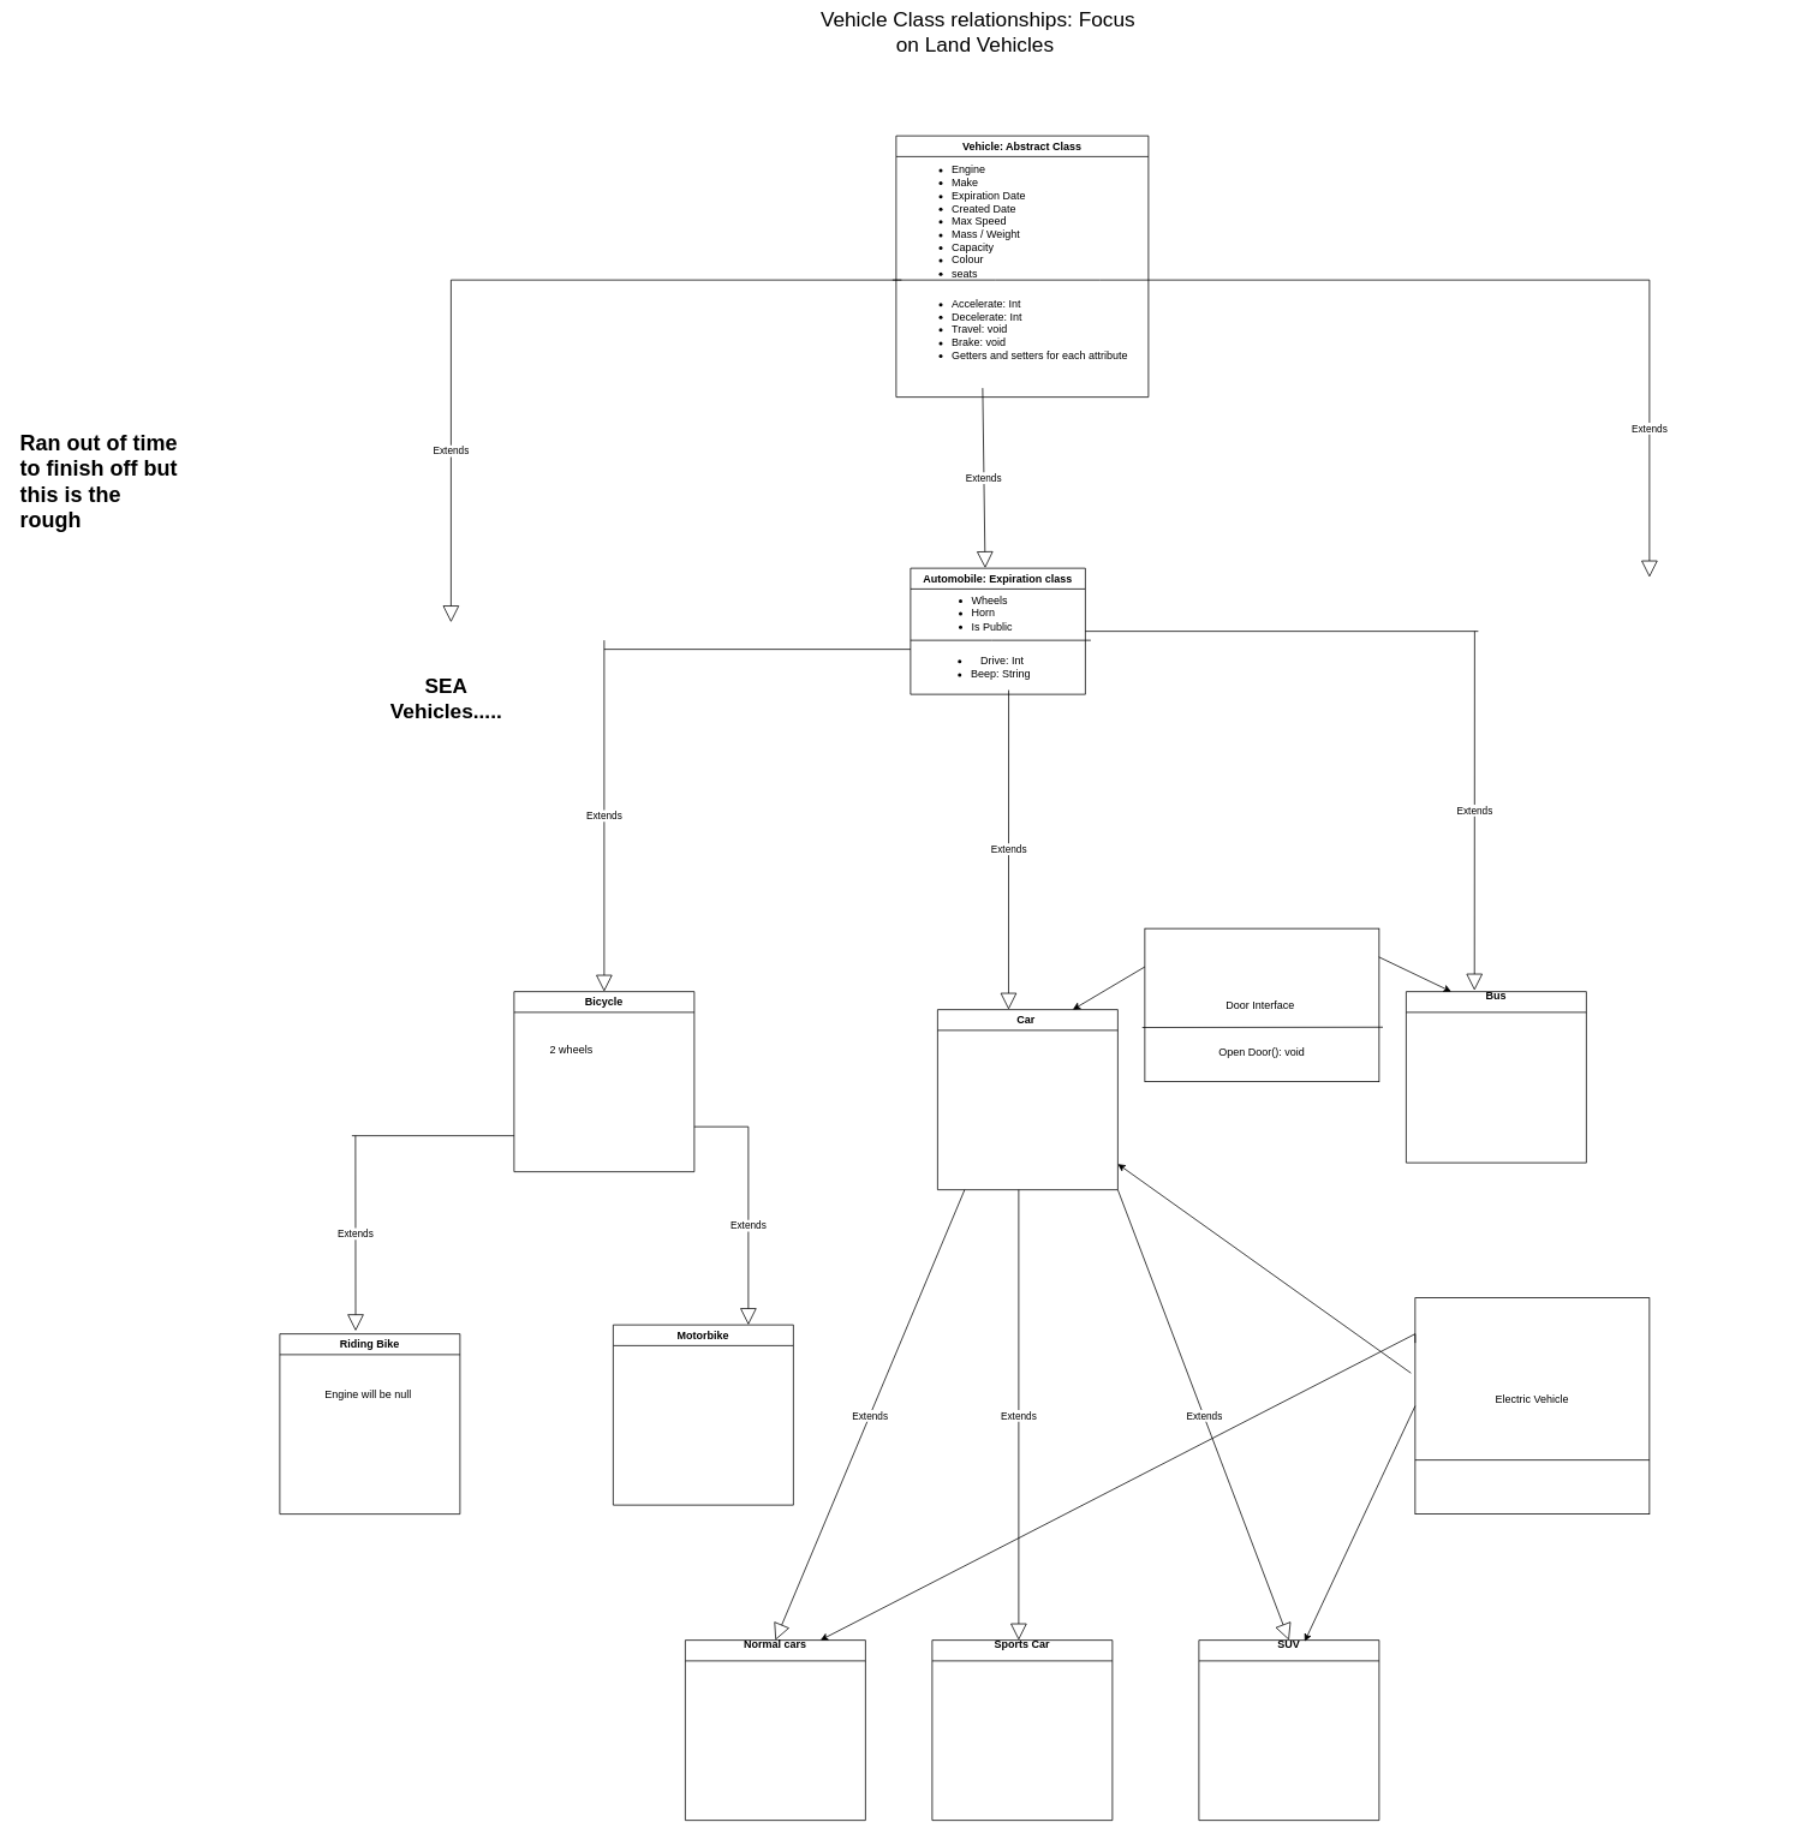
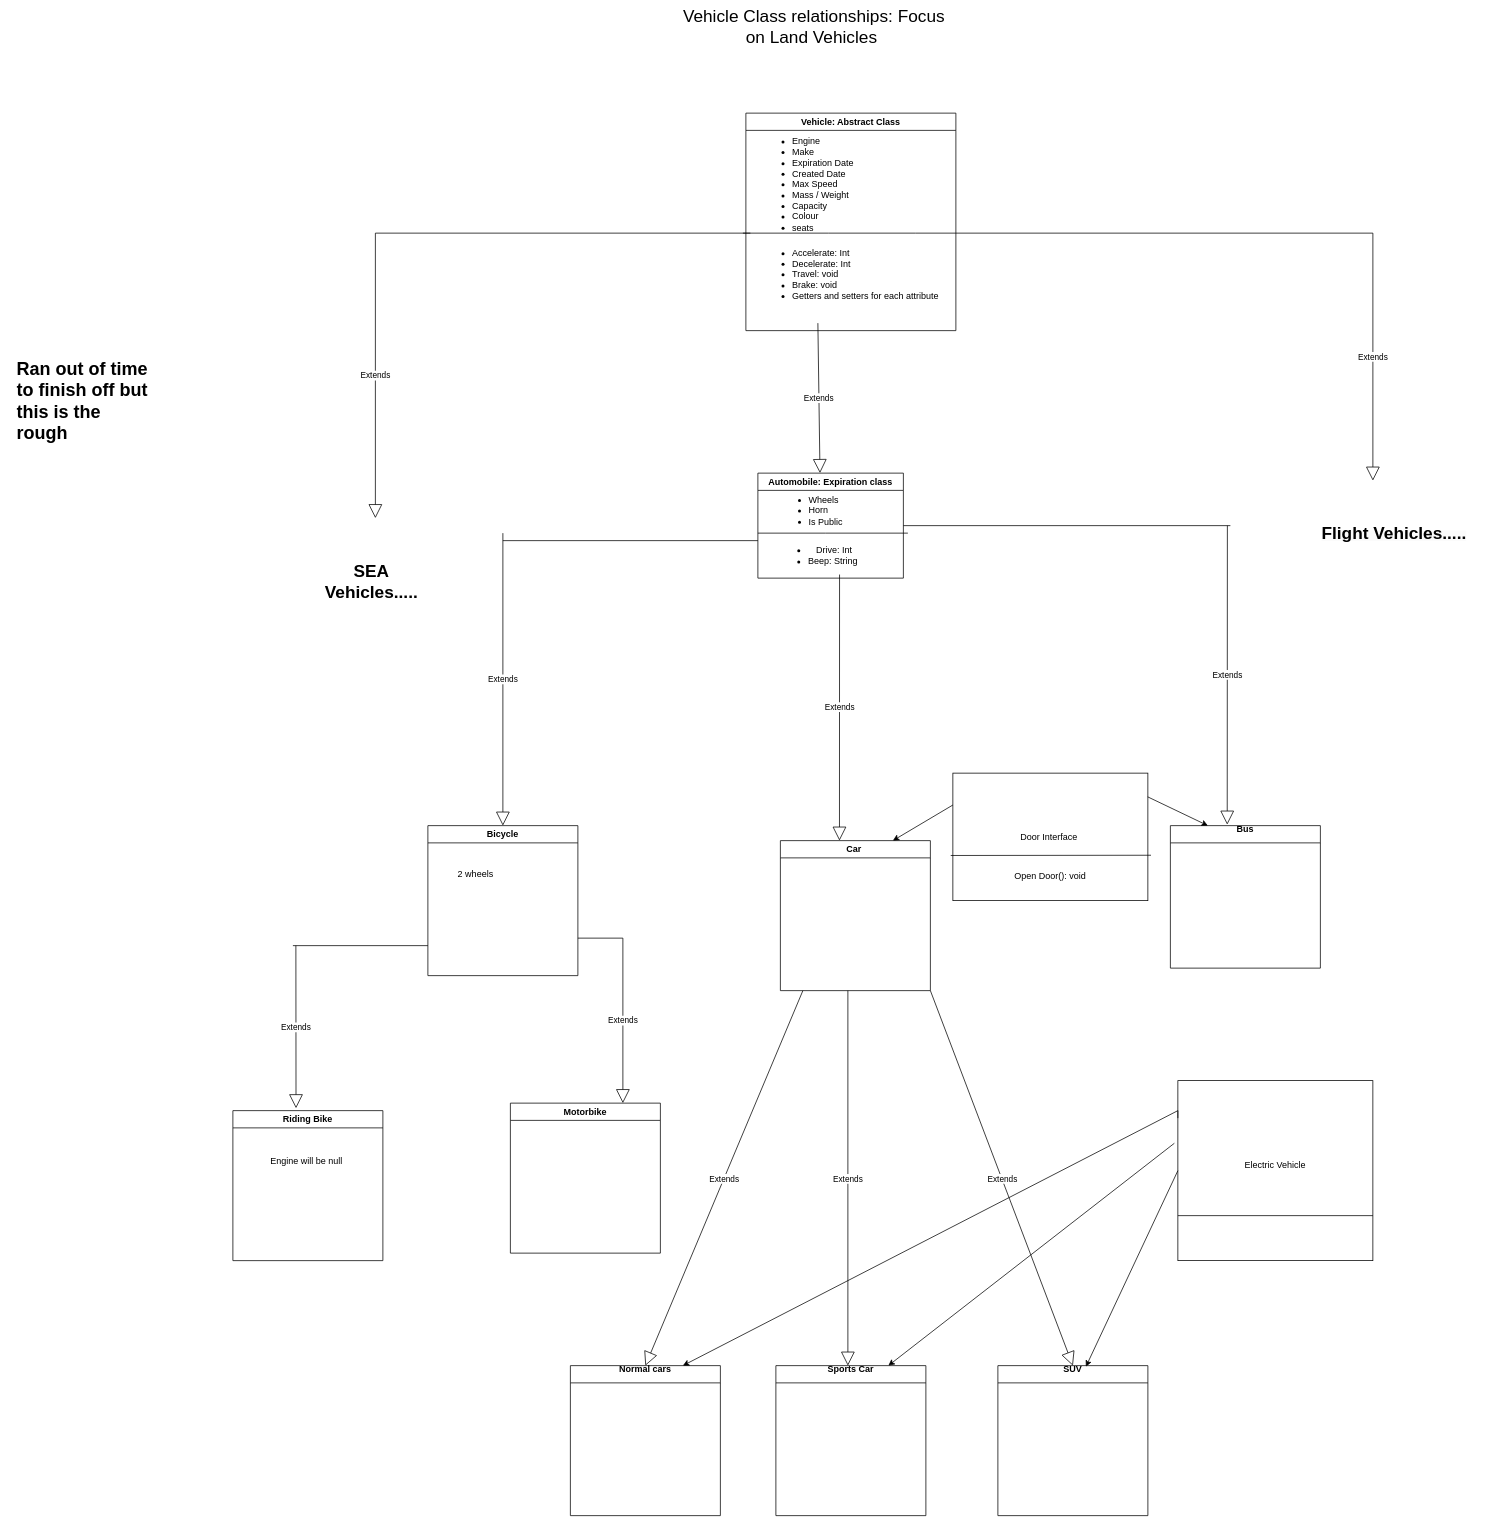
  <mxCell id="0" />
  <mxCell id="1" parent="0" />
  <mxCell id="2" value="Vehicle: Abstract Class" style="swimlane;whiteSpace=wrap;html=1;" vertex="1" parent="1"><mxGeometry x="994" y="150" width="280" height="290" as="geometry" /></mxCell>
  <mxCell id="3" value="&lt;div&gt;&lt;br&gt;&lt;/div&gt;&lt;ul&gt;&lt;li&gt;Engine&amp;nbsp;&lt;/li&gt;&lt;li&gt;Make&lt;/li&gt;&lt;li&gt;Expiration Date&amp;nbsp;&amp;nbsp;&lt;/li&gt;&lt;li&gt;Created Date&amp;nbsp;&lt;/li&gt;&lt;li&gt;Max Speed&lt;/li&gt;&lt;li&gt;Mass / Weight&amp;nbsp;&lt;/li&gt;&lt;li&gt;Capacity&lt;/li&gt;&lt;li&gt;Colour&lt;/li&gt;&lt;li&gt;seats&lt;/li&gt;&lt;/ul&gt;&lt;div&gt;&lt;div&gt;&lt;br&gt;&lt;/div&gt;&lt;/div&gt;" style="text;html=1;align=left;verticalAlign=middle;whiteSpace=wrap;rounded=0;" vertex="1" parent="2"><mxGeometry x="20" y="40" width="160" height="110" as="geometry" /></mxCell>
  <mxCell id="4" value="&lt;ul&gt;&lt;li&gt;Accelerate: Int&amp;nbsp;&lt;/li&gt;&lt;li&gt;Decelerate: Int&lt;/li&gt;&lt;li&gt;Travel: void&amp;nbsp;&lt;/li&gt;&lt;li&gt;Brake: void&amp;nbsp; &amp;nbsp;&lt;/li&gt;&lt;li&gt;Getters and setters for each attribute&amp;nbsp;&lt;/li&gt;&lt;/ul&gt;" style="text;html=1;align=left;verticalAlign=middle;resizable=0;points=[];autosize=1;strokeColor=none;fillColor=none;" vertex="1" parent="2"><mxGeometry x="20" y="160" width="260" height="110" as="geometry" /></mxCell>
  <mxCell id="5" value="&lt;span style=&quot;font-size: 23px;&quot;&gt;Vehicle Class relationships: Focus on Land Vehicles&amp;nbsp;&lt;/span&gt;" style="text;html=1;align=center;verticalAlign=middle;whiteSpace=wrap;rounded=0;" vertex="1" parent="1"><mxGeometry x="900" y="20" width="370" height="30" as="geometry" /></mxCell>
  <mxCell id="6" value="" style="endArrow=none;html=1;rounded=0;" edge="1" parent="1"><mxGeometry width="50" height="50" relative="1" as="geometry"><mxPoint x="990" y="310" as="sourcePoint" /><mxPoint x="1220" y="310" as="targetPoint" /><Array as="points"><mxPoint x="1104" y="310" /></Array></mxGeometry></mxCell>
  <mxCell id="7" value="Automobile: Expiration class" style="swimlane;whiteSpace=wrap;html=1;startSize=23;" vertex="1" parent="1"><mxGeometry x="1010" y="630" width="194" height="140" as="geometry" /></mxCell>
  <mxCell id="8" value="&lt;ul&gt;&lt;li&gt;Wheels&lt;/li&gt;&lt;li&gt;Horn&lt;/li&gt;&lt;li&gt;Is Public&amp;nbsp;&lt;/li&gt;&lt;/ul&gt;" style="text;html=1;align=left;verticalAlign=middle;whiteSpace=wrap;rounded=0;" vertex="1" parent="7"><mxGeometry x="26" y="35" width="124" height="30" as="geometry" /></mxCell>
  <mxCell id="9" value="&lt;ul&gt;&lt;li&gt;Drive: Int&lt;/li&gt;&lt;li&gt;Beep: String&amp;nbsp;&lt;/li&gt;&lt;/ul&gt;" style="text;html=1;align=center;verticalAlign=middle;whiteSpace=wrap;rounded=0;" vertex="1" parent="7"><mxGeometry y="90" width="164" height="40" as="geometry" /></mxCell>
  <mxCell id="10" value="" style="endArrow=none;html=1;rounded=0;" edge="1" parent="1"><mxGeometry width="50" height="50" relative="1" as="geometry"><mxPoint x="1010" y="710" as="sourcePoint" /><mxPoint x="1210" y="710" as="targetPoint" /><Array as="points"><mxPoint x="1100" y="710" /></Array></mxGeometry></mxCell>
  <mxCell id="11" value="Car&amp;nbsp;" style="swimlane;whiteSpace=wrap;html=1;" vertex="1" parent="1"><mxGeometry x="1040" y="1120" width="200" height="200" as="geometry" /></mxCell>
  <mxCell id="12" value="&lt;div&gt;Bicycle&lt;/div&gt;" style="swimlane;whiteSpace=wrap;html=1;" vertex="1" parent="1"><mxGeometry x="570" y="1100" width="200" height="200" as="geometry" /></mxCell>
  <mxCell id="13" value="2 wheels&amp;nbsp;" style="text;html=1;align=center;verticalAlign=middle;resizable=0;points=[];autosize=1;strokeColor=none;fillColor=none;" vertex="1" parent="12"><mxGeometry x="30" y="50" width="70" height="30" as="geometry" /></mxCell>
  <mxCell id="14" value="Bus&lt;div&gt;&lt;br&gt;&lt;/div&gt;" style="swimlane;whiteSpace=wrap;html=1;" vertex="1" parent="1"><mxGeometry x="1560" y="1100" width="200" height="190" as="geometry" /></mxCell>
  <mxCell id="15" value="Extends" style="endArrow=block;endSize=16;endFill=0;html=1;rounded=0;exitX=0.664;exitY=1.131;exitDx=0;exitDy=0;exitPerimeter=0;entryX=0.394;entryY=0;entryDx=0;entryDy=0;entryPerimeter=0;" edge="1" parent="1" source="9" target="11"><mxGeometry width="160" relative="1" as="geometry"><mxPoint x="900" y="690" as="sourcePoint" /><mxPoint x="900" y="990" as="targetPoint" /></mxGeometry></mxCell>
  <mxCell id="16" value="" style="endArrow=none;html=1;rounded=0;entryX=1;entryY=0.5;entryDx=0;entryDy=0;" edge="1" parent="1" target="7"><mxGeometry width="50" height="50" relative="1" as="geometry"><mxPoint x="1640" y="700" as="sourcePoint" /><mxPoint x="1030" y="900" as="targetPoint" /></mxGeometry></mxCell>
  <mxCell id="17" value="Extends" style="endArrow=block;endSize=16;endFill=0;html=1;rounded=0;entryX=0.379;entryY=-0.007;entryDx=0;entryDy=0;entryPerimeter=0;" edge="1" parent="1" target="14"><mxGeometry width="160" relative="1" as="geometry"><mxPoint x="1636" y="700" as="sourcePoint" /><mxPoint x="1090" y="930" as="targetPoint" /></mxGeometry></mxCell>
  <mxCell id="18" value="Extends" style="endArrow=block;endSize=16;endFill=0;html=1;rounded=0;entryX=0.5;entryY=0;entryDx=0;entryDy=0;" edge="1" parent="1" target="12"><mxGeometry width="160" relative="1" as="geometry"><mxPoint x="670" y="710" as="sourcePoint" /><mxPoint x="1110" y="1020" as="targetPoint" /></mxGeometry></mxCell>
  <mxCell id="19" value="" style="endArrow=none;html=1;rounded=0;entryX=0;entryY=0;entryDx=0;entryDy=0;" edge="1" parent="1" target="9"><mxGeometry width="50" height="50" relative="1" as="geometry"><mxPoint x="670" y="720" as="sourcePoint" /><mxPoint x="1050" y="370" as="targetPoint" /></mxGeometry></mxCell>
  <mxCell id="20" value="Extends" style="endArrow=block;endSize=16;endFill=0;html=1;rounded=0;entryX=0.427;entryY=-0.001;entryDx=0;entryDy=0;entryPerimeter=0;" edge="1" parent="1" target="7"><mxGeometry width="160" relative="1" as="geometry"><mxPoint x="1090" y="430" as="sourcePoint" /><mxPoint x="1330" y="640" as="targetPoint" /></mxGeometry></mxCell>
  <mxCell id="21" value="Extends" style="endArrow=block;endSize=16;endFill=0;html=1;rounded=0;" edge="1" parent="1"><mxGeometry width="160" relative="1" as="geometry"><mxPoint x="1830" y="310" as="sourcePoint" /><mxPoint x="1830" y="640" as="targetPoint" /></mxGeometry></mxCell>
  <mxCell id="22" value="Extends" style="endArrow=block;endSize=16;endFill=0;html=1;rounded=0;" edge="1" parent="1"><mxGeometry width="160" relative="1" as="geometry"><mxPoint x="500" y="310" as="sourcePoint" /><mxPoint x="500" y="690" as="targetPoint" /></mxGeometry></mxCell>
  <mxCell id="23" value="&lt;b&gt;&lt;font style=&quot;font-size: 23px;&quot;&gt;SEA Vehicles.....&lt;/font&gt;&lt;/b&gt;" style="text;html=1;align=center;verticalAlign=middle;whiteSpace=wrap;rounded=0;" vertex="1" parent="1"><mxGeometry x="440" y="730" width="110" height="90" as="geometry" /></mxCell>
+ <mxCell id="24" value="&lt;b style=&quot;forced-color-adjust: none; color: rgb(0, 0, 0); font-family: Helvetica; font-size: 12px; font-style: normal; font-variant-ligatures: normal; font-variant-caps: normal; letter-spacing: normal; orphans: 2; text-align: center; text-indent: 0px; text-transform: none; widows: 2; word-spacing: 0px; -webkit-text-stroke-width: 0px; white-space: normal; background-color: rgb(251, 251, 251); text-decoration-thickness: initial; text-decoration-style: initial; text-decoration-color: initial;&quot;&gt;&lt;font style=&quot;forced-color-adjust: none; font-size: 23px;&quot;&gt;Flight Vehicles.....&lt;/font&gt;&lt;/b&gt;" style="text;whiteSpace=wrap;html=1;" vertex="1" parent="1"><mxGeometry x="1760" y="690" width="210" height="50" as="geometry" /></mxCell>
  <mxCell id="25" value="" style="endArrow=none;html=1;rounded=0;" edge="1" parent="1"><mxGeometry width="50" height="50" relative="1" as="geometry"><mxPoint x="500" y="310" as="sourcePoint" /><mxPoint x="1000" y="310" as="targetPoint" /></mxGeometry></mxCell>
  <mxCell id="26" value="" style="endArrow=none;html=1;rounded=0;" edge="1" parent="1"><mxGeometry width="50" height="50" relative="1" as="geometry"><mxPoint x="1220" y="310" as="sourcePoint" /><mxPoint x="1830" y="310" as="targetPoint" /></mxGeometry></mxCell>
  <mxCell id="27" value="Extends" style="endArrow=block;endSize=16;endFill=0;html=1;rounded=0;" edge="1" parent="1"><mxGeometry x="0.004" width="160" relative="1" as="geometry"><mxPoint x="1130" y="1320" as="sourcePoint" /><mxPoint x="1130" y="1820" as="targetPoint" /><Array as="points" /><mxPoint as="offset" /></mxGeometry></mxCell>
  <mxCell id="28" value="Riding Bike" style="swimlane;whiteSpace=wrap;html=1;" vertex="1" parent="1"><mxGeometry x="310" y="1480" width="200" height="200" as="geometry" /></mxCell>
  <mxCell id="29" value="Engine will be null&amp;nbsp;&lt;div&gt;&lt;br&gt;&lt;/div&gt;" style="text;html=1;align=center;verticalAlign=middle;whiteSpace=wrap;rounded=0;" vertex="1" parent="28"><mxGeometry x="45" y="60" width="110" height="30" as="geometry" /></mxCell>
  <mxCell id="30" value="Motorbike" style="swimlane;whiteSpace=wrap;html=1;" vertex="1" parent="1"><mxGeometry x="680" y="1470" width="200" height="200" as="geometry" /></mxCell>
  <mxCell id="31" value="Extends" style="endArrow=block;endSize=16;endFill=0;html=1;rounded=0;entryX=0.75;entryY=0;entryDx=0;entryDy=0;" edge="1" parent="1" target="30"><mxGeometry width="160" relative="1" as="geometry"><mxPoint x="830" y="1250" as="sourcePoint" /><mxPoint x="1140" y="1550" as="targetPoint" /></mxGeometry></mxCell>
  <mxCell id="32" value="Door Interface&amp;nbsp;" style="html=1;whiteSpace=wrap;" vertex="1" parent="1"><mxGeometry x="1270" y="1030" width="260" height="170" as="geometry" /></mxCell>
  <mxCell id="33" value="" style="endArrow=none;html=1;rounded=0;entryX=1.016;entryY=0.644;entryDx=0;entryDy=0;entryPerimeter=0;exitX=-0.011;exitY=0.646;exitDx=0;exitDy=0;exitPerimeter=0;" edge="1" parent="1" source="32" target="32"><mxGeometry width="50" height="50" relative="1" as="geometry"><mxPoint x="1070" y="950" as="sourcePoint" /><mxPoint x="1120" y="900" as="targetPoint" /></mxGeometry></mxCell>
  <mxCell id="34" value="Open Door(): void&lt;div&gt;&lt;br&gt;&lt;/div&gt;" style="text;html=1;align=center;verticalAlign=middle;whiteSpace=wrap;rounded=0;" vertex="1" parent="1"><mxGeometry x="1340" y="1160" width="120" height="30" as="geometry" /></mxCell>
  <mxCell id="35" value="" style="endArrow=classic;html=1;rounded=0;entryX=0.75;entryY=0;entryDx=0;entryDy=0;exitX=0;exitY=0.25;exitDx=0;exitDy=0;" edge="1" parent="1" source="32" target="11"><mxGeometry width="50" height="50" relative="1" as="geometry"><mxPoint x="1270" y="1010" as="sourcePoint" /><mxPoint x="1120" y="900" as="targetPoint" /></mxGeometry></mxCell>
  <mxCell id="36" value="" style="endArrow=classic;html=1;rounded=0;entryX=0.25;entryY=0;entryDx=0;entryDy=0;exitX=0.999;exitY=0.186;exitDx=0;exitDy=0;exitPerimeter=0;" edge="1" parent="1" source="32" target="14"><mxGeometry width="50" height="50" relative="1" as="geometry"><mxPoint x="1520" y="1020" as="sourcePoint" /><mxPoint x="1120" y="900" as="targetPoint" /></mxGeometry></mxCell>
  <mxCell id="37" value="Extends" style="endArrow=block;endSize=16;endFill=0;html=1;rounded=0;entryX=0.421;entryY=-0.016;entryDx=0;entryDy=0;entryPerimeter=0;" edge="1" parent="1" target="28"><mxGeometry x="0.004" width="160" relative="1" as="geometry"><mxPoint x="394" y="1260" as="sourcePoint" /><mxPoint x="1140" y="1830" as="targetPoint" /><Array as="points" /><mxPoint as="offset" /></mxGeometry></mxCell>
  <mxCell id="38" value="" style="endArrow=none;html=1;rounded=0;entryX=1;entryY=0.75;entryDx=0;entryDy=0;" edge="1" parent="1" target="12"><mxGeometry width="50" height="50" relative="1" as="geometry"><mxPoint x="830" y="1250" as="sourcePoint" /><mxPoint x="1120" y="1260" as="targetPoint" /></mxGeometry></mxCell>
  <mxCell id="39" value="" style="endArrow=none;html=1;rounded=0;" edge="1" parent="1"><mxGeometry width="50" height="50" relative="1" as="geometry"><mxPoint x="390" y="1260" as="sourcePoint" /><mxPoint x="570" y="1260" as="targetPoint" /></mxGeometry></mxCell>
  <mxCell id="40" value="Sports Car&lt;div&gt;&lt;br&gt;&lt;/div&gt;" style="swimlane;whiteSpace=wrap;html=1;" vertex="1" parent="1"><mxGeometry x="1034" y="1820" width="200" height="200" as="geometry" /></mxCell>
  <mxCell id="41" value="SUV&lt;div&gt;&lt;br&gt;&lt;/div&gt;" style="swimlane;whiteSpace=wrap;html=1;" vertex="1" parent="1"><mxGeometry x="1330" y="1820" width="200" height="200" as="geometry" /></mxCell>
  <mxCell id="42" value="Extends" style="endArrow=block;endSize=16;endFill=0;html=1;rounded=0;exitX=1;exitY=1;exitDx=0;exitDy=0;entryX=0.5;entryY=0;entryDx=0;entryDy=0;" edge="1" parent="1" source="11" target="41"><mxGeometry x="0.004" width="160" relative="1" as="geometry"><mxPoint x="1140" y="1330" as="sourcePoint" /><mxPoint x="1140" y="1830" as="targetPoint" /><Array as="points" /><mxPoint as="offset" /></mxGeometry></mxCell>
  <mxCell id="43" value="Normal cars&lt;div&gt;&lt;br&gt;&lt;/div&gt;" style="swimlane;whiteSpace=wrap;html=1;" vertex="1" parent="1"><mxGeometry x="760" y="1820" width="200" height="200" as="geometry" /></mxCell>
  <mxCell id="44" value="Extends" style="endArrow=block;endSize=16;endFill=0;html=1;rounded=0;entryX=0.5;entryY=0;entryDx=0;entryDy=0;" edge="1" parent="1" target="43"><mxGeometry x="0.004" width="160" relative="1" as="geometry"><mxPoint x="1070" y="1320" as="sourcePoint" /><mxPoint x="1140" y="1830" as="targetPoint" /><Array as="points" /><mxPoint as="offset" /></mxGeometry></mxCell>
  <mxCell id="45" value="Electric Vehicle&lt;div&gt;&lt;br&gt;&lt;/div&gt;" style="html=1;whiteSpace=wrap;" vertex="1" parent="1"><mxGeometry x="1570" y="1440" width="260" height="240" as="geometry" /></mxCell>
  <mxCell id="46" value="" style="endArrow=none;html=1;rounded=0;entryX=1;entryY=0.75;entryDx=0;entryDy=0;exitX=0;exitY=0.75;exitDx=0;exitDy=0;elbow=vertical;" edge="1" parent="1" source="45" target="45"><mxGeometry width="50" height="50" relative="1" as="geometry"><mxPoint x="1277" y="1150" as="sourcePoint" /><mxPoint x="1544" y="1149" as="targetPoint" /></mxGeometry></mxCell>
  <mxCell id="47" value="" style="endArrow=classic;html=1;rounded=0;entryX=0.587;entryY=0.007;entryDx=0;entryDy=0;exitX=0;exitY=0.5;exitDx=0;exitDy=0;entryPerimeter=0;" edge="1" parent="1" source="45" target="41"><mxGeometry width="50" height="50" relative="1" as="geometry"><mxPoint x="1280" y="1083" as="sourcePoint" /><mxPoint x="1200" y="1130" as="targetPoint" /></mxGeometry></mxCell>
  <mxCell id="48" value="" style="endArrow=classic;html=1;rounded=0;entryX=0.75;entryY=0;entryDx=0;entryDy=0;" edge="1" parent="1" target="43"><mxGeometry width="50" height="50" relative="1" as="geometry"><mxPoint x="1570" y="1490" as="sourcePoint" /><mxPoint x="1194" y="1830" as="targetPoint" /><Array as="points"><mxPoint x="1570" y="1480" /></Array></mxGeometry></mxCell>
- <mxCell id="49" value="" style="endArrow=classic;html=1;rounded=0;exitX=-0.018;exitY=0.348;exitDx=0;exitDy=0;exitPerimeter=0;" edge="1" parent="1" source="45" target="11"><mxGeometry width="50" height="50" relative="1" as="geometry"><mxPoint x="1580" y="1570" as="sourcePoint" /><mxPoint x="1457" y="1831" as="targetPoint" /></mxGeometry></mxCell>
+ <mxCell id="49" value="" style="endArrow=classic;html=1;rounded=0;entryX=0.75;entryY=0;entryDx=0;entryDy=0;exitX=-0.018;exitY=0.348;exitDx=0;exitDy=0;exitPerimeter=0;" edge="1" parent="1" source="45" target="40"><mxGeometry width="50" height="50" relative="1" as="geometry"><mxPoint x="1580" y="1570" as="sourcePoint" /><mxPoint x="1457" y="1831" as="targetPoint" /></mxGeometry></mxCell>
  <mxCell id="50" value="&lt;h1 style=&quot;margin-top: 0px;&quot;&gt;Ran out of time to finish off but this is the rough outline....&lt;/h1&gt;" style="text;html=1;whiteSpace=wrap;overflow=hidden;rounded=0;" vertex="1" parent="1"><mxGeometry x="20" y="470" width="180" height="120" as="geometry" /></mxCell>
